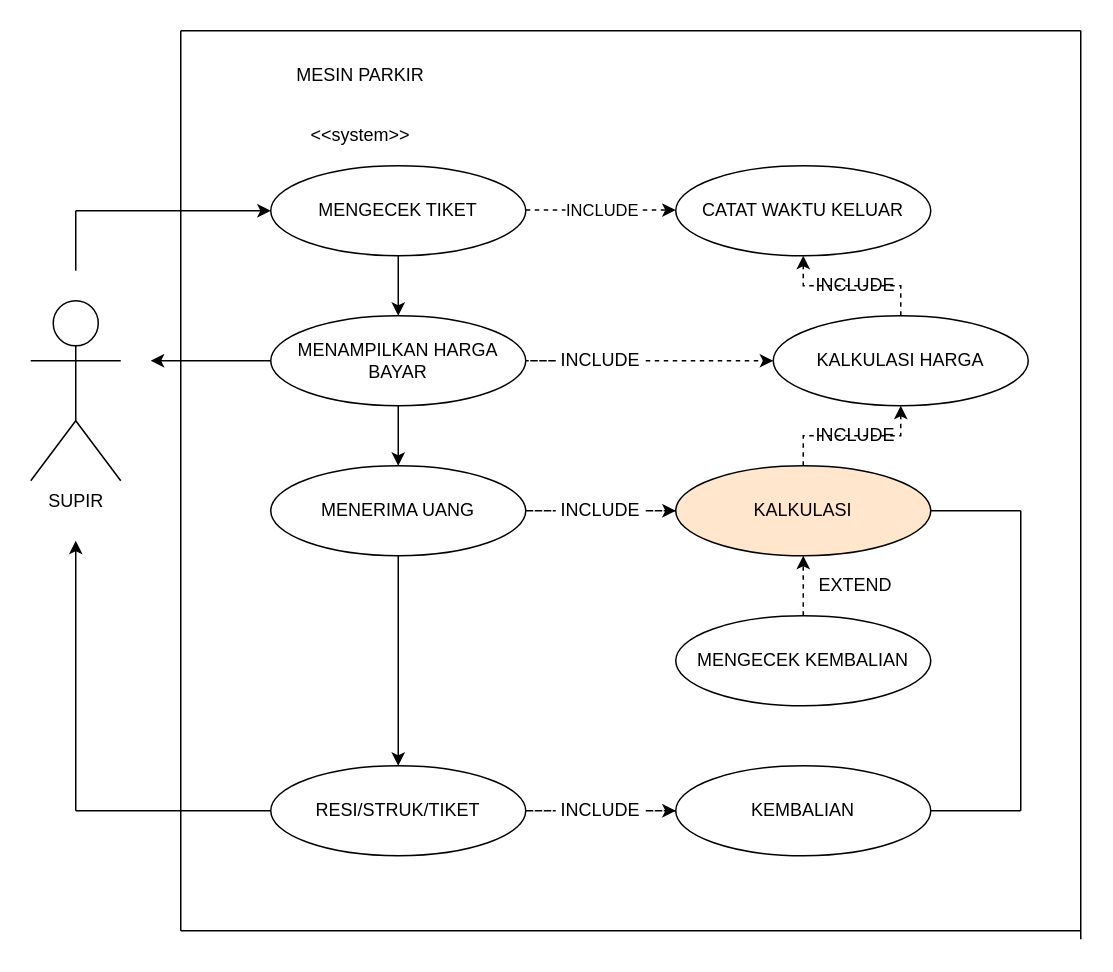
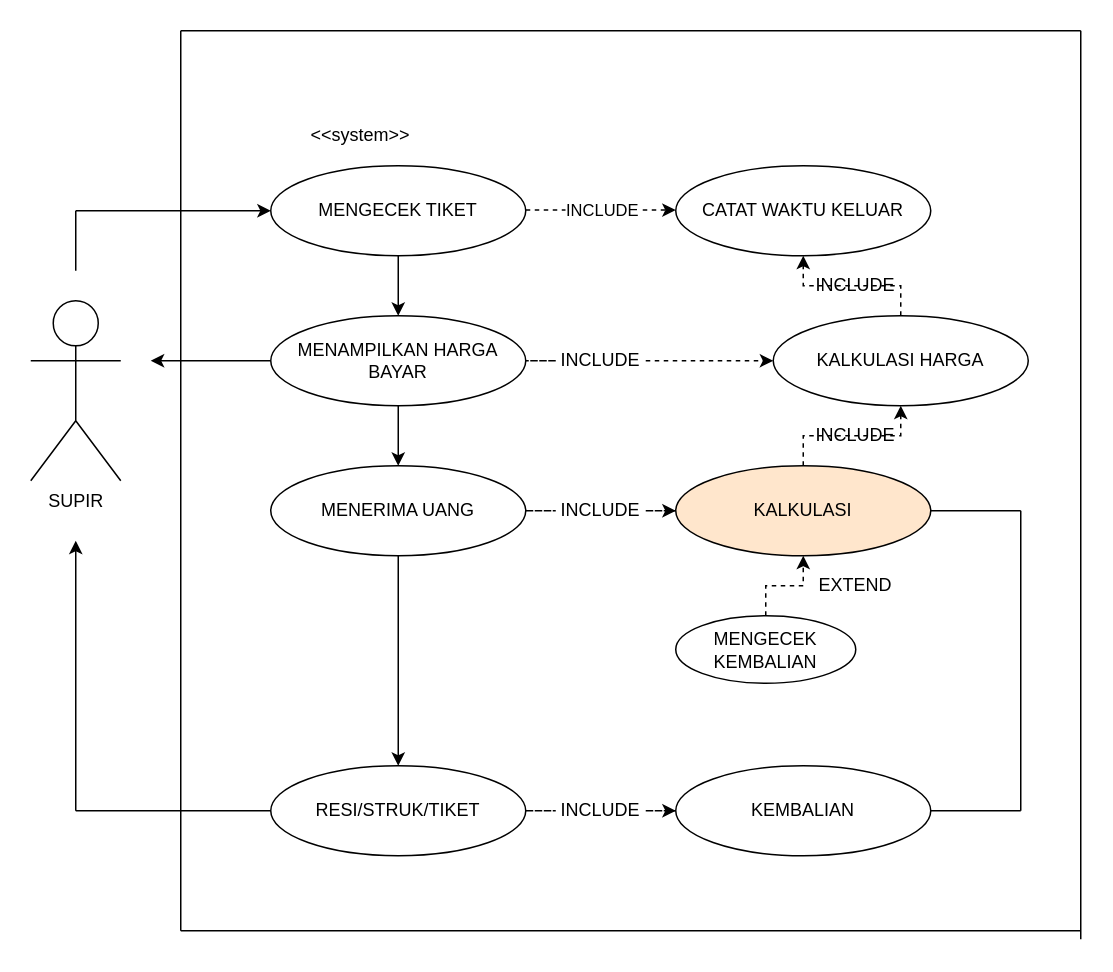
  <mxCell id="0" />
  <mxCell id="1" parent="0" />
  <mxCell id="2" value="SUPIR" style="shape=umlActor;verticalLabelPosition=bottom;verticalAlign=top;html=1;outlineConnect=0;" parent="1" vertex="1"><mxGeometry x="20" y="200" width="60" height="120" as="geometry" /></mxCell>
- <mxCell id="3" value="MESIN PARKIR" style="text;html=1;strokeColor=none;fillColor=none;align=center;verticalAlign=middle;whiteSpace=wrap;rounded=0;" parent="1" vertex="1"><mxGeometry x="190" y="40" width="100" height="20" as="geometry" /></mxCell>
  <mxCell id="4" value="&amp;lt;&amp;lt;system&amp;gt;&amp;gt;" style="text;html=1;strokeColor=none;fillColor=none;align=center;verticalAlign=middle;whiteSpace=wrap;rounded=0;" parent="1" vertex="1"><mxGeometry x="190" y="80" width="100" height="20" as="geometry" /></mxCell>
  <mxCell id="5" value="CATAT WAKTU KELUAR" style="ellipse;whiteSpace=wrap;html=1;" parent="1" vertex="1"><mxGeometry x="450" y="110" width="170" height="60" as="geometry" /></mxCell>
  <mxCell id="6" style="edgeStyle=orthogonalEdgeStyle;rounded=0;orthogonalLoop=1;jettySize=auto;html=1;exitX=0.5;exitY=1;exitDx=0;exitDy=0;entryX=0.5;entryY=0;entryDx=0;entryDy=0;strokeColor=#000000;" parent="1" source="7" target="12" edge="1"><mxGeometry relative="1" as="geometry" /></mxCell>
  <mxCell id="7" value="MENGECEK TIKET" style="ellipse;whiteSpace=wrap;html=1;" parent="1" vertex="1"><mxGeometry x="180" y="110" width="170" height="60" as="geometry" /></mxCell>
  <mxCell id="8" value="" style="endArrow=classic;html=1;dashed=1;strokeColor=#000000;" parent="1" edge="1"><mxGeometry relative="1" as="geometry"><mxPoint x="350" y="139.58" as="sourcePoint" /><mxPoint x="450" y="139.58" as="targetPoint" /></mxGeometry></mxCell>
  <mxCell id="9" value="INCLUDE" style="edgeLabel;resizable=0;html=1;align=center;verticalAlign=middle;" parent="8" connectable="0" vertex="1"><mxGeometry relative="1" as="geometry" /></mxCell>
  <mxCell id="10" style="edgeStyle=orthogonalEdgeStyle;rounded=0;orthogonalLoop=1;jettySize=auto;html=1;exitX=0;exitY=0.5;exitDx=0;exitDy=0;endArrow=classic;endFill=1;strokeColor=#000000;" parent="1" source="12" edge="1"><mxGeometry relative="1" as="geometry"><mxPoint x="100" y="240" as="targetPoint" /><Array as="points"><mxPoint x="110" y="240" /><mxPoint x="110" y="240" /></Array></mxGeometry></mxCell>
  <mxCell id="11" style="edgeStyle=orthogonalEdgeStyle;rounded=0;orthogonalLoop=1;jettySize=auto;html=1;exitX=0.5;exitY=1;exitDx=0;exitDy=0;entryX=0.5;entryY=0;entryDx=0;entryDy=0;endArrow=classic;endFill=1;strokeColor=#000000;" parent="1" source="12" target="23" edge="1"><mxGeometry relative="1" as="geometry" /></mxCell>
  <mxCell id="12" value="MENAMPILKAN HARGA BAYAR" style="ellipse;whiteSpace=wrap;html=1;" parent="1" vertex="1"><mxGeometry x="180" y="210" width="170" height="60" as="geometry" /></mxCell>
  <mxCell id="13" style="edgeStyle=orthogonalEdgeStyle;rounded=0;orthogonalLoop=1;jettySize=auto;html=1;entryX=0.5;entryY=1;entryDx=0;entryDy=0;dashed=1;endArrow=classic;endFill=1;strokeColor=#000000;" parent="1" source="14" target="5" edge="1"><mxGeometry relative="1" as="geometry" /></mxCell>
  <mxCell id="14" value="KALKULASI HARGA" style="ellipse;whiteSpace=wrap;html=1;" parent="1" vertex="1"><mxGeometry x="515" y="210" width="170" height="60" as="geometry" /></mxCell>
  <mxCell id="15" style="edgeStyle=orthogonalEdgeStyle;rounded=0;orthogonalLoop=1;jettySize=auto;html=1;entryX=1;entryY=0.5;entryDx=0;entryDy=0;dashed=1;endArrow=none;endFill=0;strokeColor=#000000;" parent="1" source="17" target="12" edge="1"><mxGeometry relative="1" as="geometry" /></mxCell>
  <mxCell id="16" style="edgeStyle=orthogonalEdgeStyle;rounded=0;orthogonalLoop=1;jettySize=auto;html=1;entryX=0;entryY=0.5;entryDx=0;entryDy=0;dashed=1;endArrow=classic;endFill=1;strokeColor=#000000;" parent="1" source="17" target="14" edge="1"><mxGeometry relative="1" as="geometry" /></mxCell>
  <mxCell id="17" value="INCLUDE" style="text;html=1;strokeColor=none;fillColor=none;align=center;verticalAlign=middle;whiteSpace=wrap;rounded=0;" parent="1" vertex="1"><mxGeometry x="370" y="230" width="60" height="20" as="geometry" /></mxCell>
  <mxCell id="18" value="INCLUDE" style="text;html=1;strokeColor=none;fillColor=none;align=center;verticalAlign=middle;whiteSpace=wrap;rounded=0;" parent="1" vertex="1"><mxGeometry x="540" y="180" width="60" height="20" as="geometry" /></mxCell>
  <mxCell id="19" value="" style="endArrow=none;html=1;strokeColor=#000000;" parent="1" edge="1"><mxGeometry width="50" height="50" relative="1" as="geometry"><mxPoint x="50" y="180" as="sourcePoint" /><mxPoint x="50" y="140" as="targetPoint" /></mxGeometry></mxCell>
  <mxCell id="20" value="" style="endArrow=classic;html=1;strokeColor=#000000;entryX=0;entryY=0.5;entryDx=0;entryDy=0;" parent="1" target="7" edge="1"><mxGeometry width="50" height="50" relative="1" as="geometry"><mxPoint x="50" y="140" as="sourcePoint" /><mxPoint x="135" y="139.66" as="targetPoint" /></mxGeometry></mxCell>
  <mxCell id="21" style="edgeStyle=orthogonalEdgeStyle;rounded=0;orthogonalLoop=1;jettySize=auto;html=1;entryX=0;entryY=0.5;entryDx=0;entryDy=0;endArrow=classic;endFill=1;strokeColor=#000000;dashed=1;" parent="1" source="26" target="25" edge="1"><mxGeometry relative="1" as="geometry" /></mxCell>
  <mxCell id="22" style="edgeStyle=orthogonalEdgeStyle;rounded=0;orthogonalLoop=1;jettySize=auto;html=1;endArrow=classic;endFill=1;strokeColor=#000000;" parent="1" source="23" target="33" edge="1"><mxGeometry relative="1" as="geometry" /></mxCell>
  <mxCell id="23" value="MENERIMA UANG" style="ellipse;whiteSpace=wrap;html=1;" parent="1" vertex="1"><mxGeometry x="180" y="310" width="170" height="60" as="geometry" /></mxCell>
  <mxCell id="24" style="edgeStyle=orthogonalEdgeStyle;rounded=0;orthogonalLoop=1;jettySize=auto;html=1;entryX=0.5;entryY=1;entryDx=0;entryDy=0;dashed=1;endArrow=classic;endFill=1;strokeColor=#000000;" parent="1" source="25" target="14" edge="1"><mxGeometry relative="1" as="geometry" /></mxCell>
  <mxCell id="25" value="KALKULASI" style="ellipse;whiteSpace=wrap;html=1;fillColor=#ffe6cc;" parent="1" vertex="1"><mxGeometry x="450" y="310" width="170" height="60" as="geometry" /></mxCell>
  <mxCell id="26" value="INCLUDE" style="text;html=1;strokeColor=none;fillColor=none;align=center;verticalAlign=middle;whiteSpace=wrap;rounded=0;" parent="1" vertex="1"><mxGeometry x="370" y="330" width="60" height="20" as="geometry" /></mxCell>
  <mxCell id="27" style="edgeStyle=orthogonalEdgeStyle;rounded=0;orthogonalLoop=1;jettySize=auto;html=1;entryX=0;entryY=0.5;entryDx=0;entryDy=0;endArrow=none;endFill=0;strokeColor=#000000;dashed=1;" parent="1" source="23" target="26" edge="1"><mxGeometry relative="1" as="geometry"><mxPoint x="350" y="340" as="sourcePoint" /><mxPoint x="450" y="340" as="targetPoint" /></mxGeometry></mxCell>
  <mxCell id="28" value="INCLUDE" style="text;html=1;strokeColor=none;fillColor=none;align=center;verticalAlign=middle;whiteSpace=wrap;rounded=0;" parent="1" vertex="1"><mxGeometry x="540" y="280" width="60" height="20" as="geometry" /></mxCell>
  <mxCell id="29" style="edgeStyle=orthogonalEdgeStyle;rounded=0;orthogonalLoop=1;jettySize=auto;html=1;exitX=0.5;exitY=0;exitDx=0;exitDy=0;entryX=0.5;entryY=1;entryDx=0;entryDy=0;dashed=1;endArrow=classic;endFill=1;strokeColor=#000000;" parent="1" source="30" target="25" edge="1"><mxGeometry relative="1" as="geometry" /></mxCell>
- <mxCell id="30" value="MENGECEK KEMBALIAN" style="ellipse;whiteSpace=wrap;html=1;" parent="1" vertex="1"><mxGeometry x="450" y="410" width="170" height="60" as="geometry" /></mxCell>
+ <mxCell id="30" value="MENGECEK KEMBALIAN" style="ellipse;whiteSpace=wrap;html=1;" parent="1" vertex="1"><mxGeometry x="450" y="410" width="120" height="45" as="geometry" /></mxCell>
  <mxCell id="31" value="EXTEND" style="text;html=1;strokeColor=none;fillColor=none;align=center;verticalAlign=middle;whiteSpace=wrap;rounded=0;" parent="1" vertex="1"><mxGeometry x="540" y="380" width="60" height="20" as="geometry" /></mxCell>
  <mxCell id="32" style="edgeStyle=orthogonalEdgeStyle;rounded=0;orthogonalLoop=1;jettySize=auto;html=1;entryX=0;entryY=0.5;entryDx=0;entryDy=0;endArrow=classic;endFill=1;strokeColor=#000000;dashed=1;" parent="1" source="38" target="34" edge="1"><mxGeometry relative="1" as="geometry" /></mxCell>
  <mxCell id="33" value="RESI/STRUK/TIKET" style="ellipse;whiteSpace=wrap;html=1;" parent="1" vertex="1"><mxGeometry x="180" y="510" width="170" height="60" as="geometry" /></mxCell>
  <mxCell id="34" value="KEMBALIAN" style="ellipse;whiteSpace=wrap;html=1;" parent="1" vertex="1"><mxGeometry x="450" y="510" width="170" height="60" as="geometry" /></mxCell>
  <mxCell id="35" value="" style="endArrow=none;html=1;strokeColor=#000000;" parent="1" edge="1"><mxGeometry width="50" height="50" relative="1" as="geometry"><mxPoint x="620" y="340" as="sourcePoint" /><mxPoint x="680" y="340" as="targetPoint" /></mxGeometry></mxCell>
  <mxCell id="36" value="" style="endArrow=none;html=1;strokeColor=#000000;" parent="1" edge="1"><mxGeometry width="50" height="50" relative="1" as="geometry"><mxPoint x="680" y="540" as="sourcePoint" /><mxPoint x="680" y="340" as="targetPoint" /></mxGeometry></mxCell>
  <mxCell id="37" value="" style="endArrow=none;html=1;strokeColor=#000000;" parent="1" edge="1"><mxGeometry width="50" height="50" relative="1" as="geometry"><mxPoint x="620" y="540" as="sourcePoint" /><mxPoint x="680" y="540" as="targetPoint" /></mxGeometry></mxCell>
  <mxCell id="38" value="INCLUDE" style="text;html=1;strokeColor=none;fillColor=none;align=center;verticalAlign=middle;whiteSpace=wrap;rounded=0;" parent="1" vertex="1"><mxGeometry x="370" y="530" width="60" height="20" as="geometry" /></mxCell>
  <mxCell id="39" style="edgeStyle=orthogonalEdgeStyle;rounded=0;orthogonalLoop=1;jettySize=auto;html=1;entryX=0;entryY=0.5;entryDx=0;entryDy=0;endArrow=none;endFill=0;strokeColor=#000000;dashed=1;" parent="1" source="33" target="38" edge="1"><mxGeometry relative="1" as="geometry"><mxPoint x="350" y="540" as="sourcePoint" /><mxPoint x="450" y="540" as="targetPoint" /></mxGeometry></mxCell>
  <mxCell id="40" value="" style="endArrow=none;html=1;strokeColor=#000000;endFill=0;" parent="1" edge="1"><mxGeometry width="50" height="50" relative="1" as="geometry"><mxPoint x="120" y="620" as="sourcePoint" /><mxPoint x="120" y="20" as="targetPoint" /></mxGeometry></mxCell>
  <mxCell id="41" value="" style="endArrow=none;html=1;strokeColor=#000000;" parent="1" edge="1"><mxGeometry width="50" height="50" relative="1" as="geometry"><mxPoint x="120" y="20" as="sourcePoint" /><mxPoint x="720" y="20" as="targetPoint" /></mxGeometry></mxCell>
  <mxCell id="42" value="" style="endArrow=none;html=1;strokeColor=#000000;" parent="1" edge="1"><mxGeometry width="50" height="50" relative="1" as="geometry"><mxPoint x="720" y="625.714" as="sourcePoint" /><mxPoint x="720" y="20" as="targetPoint" /></mxGeometry></mxCell>
  <mxCell id="43" value="" style="endArrow=none;html=1;strokeColor=#000000;" parent="1" edge="1"><mxGeometry width="50" height="50" relative="1" as="geometry"><mxPoint x="120" y="620" as="sourcePoint" /><mxPoint x="720" y="620" as="targetPoint" /></mxGeometry></mxCell>
  <mxCell id="44" value="" style="endArrow=none;html=1;strokeColor=#000000;" edge="1" parent="1"><mxGeometry width="50" height="50" relative="1" as="geometry"><mxPoint x="50" y="540" as="sourcePoint" /><mxPoint x="180" y="540" as="targetPoint" /></mxGeometry></mxCell>
  <mxCell id="45" value="" style="endArrow=classic;html=1;strokeColor=#000000;" edge="1" parent="1"><mxGeometry width="50" height="50" relative="1" as="geometry"><mxPoint x="50" y="540" as="sourcePoint" /><mxPoint x="50" y="360" as="targetPoint" /></mxGeometry></mxCell>
